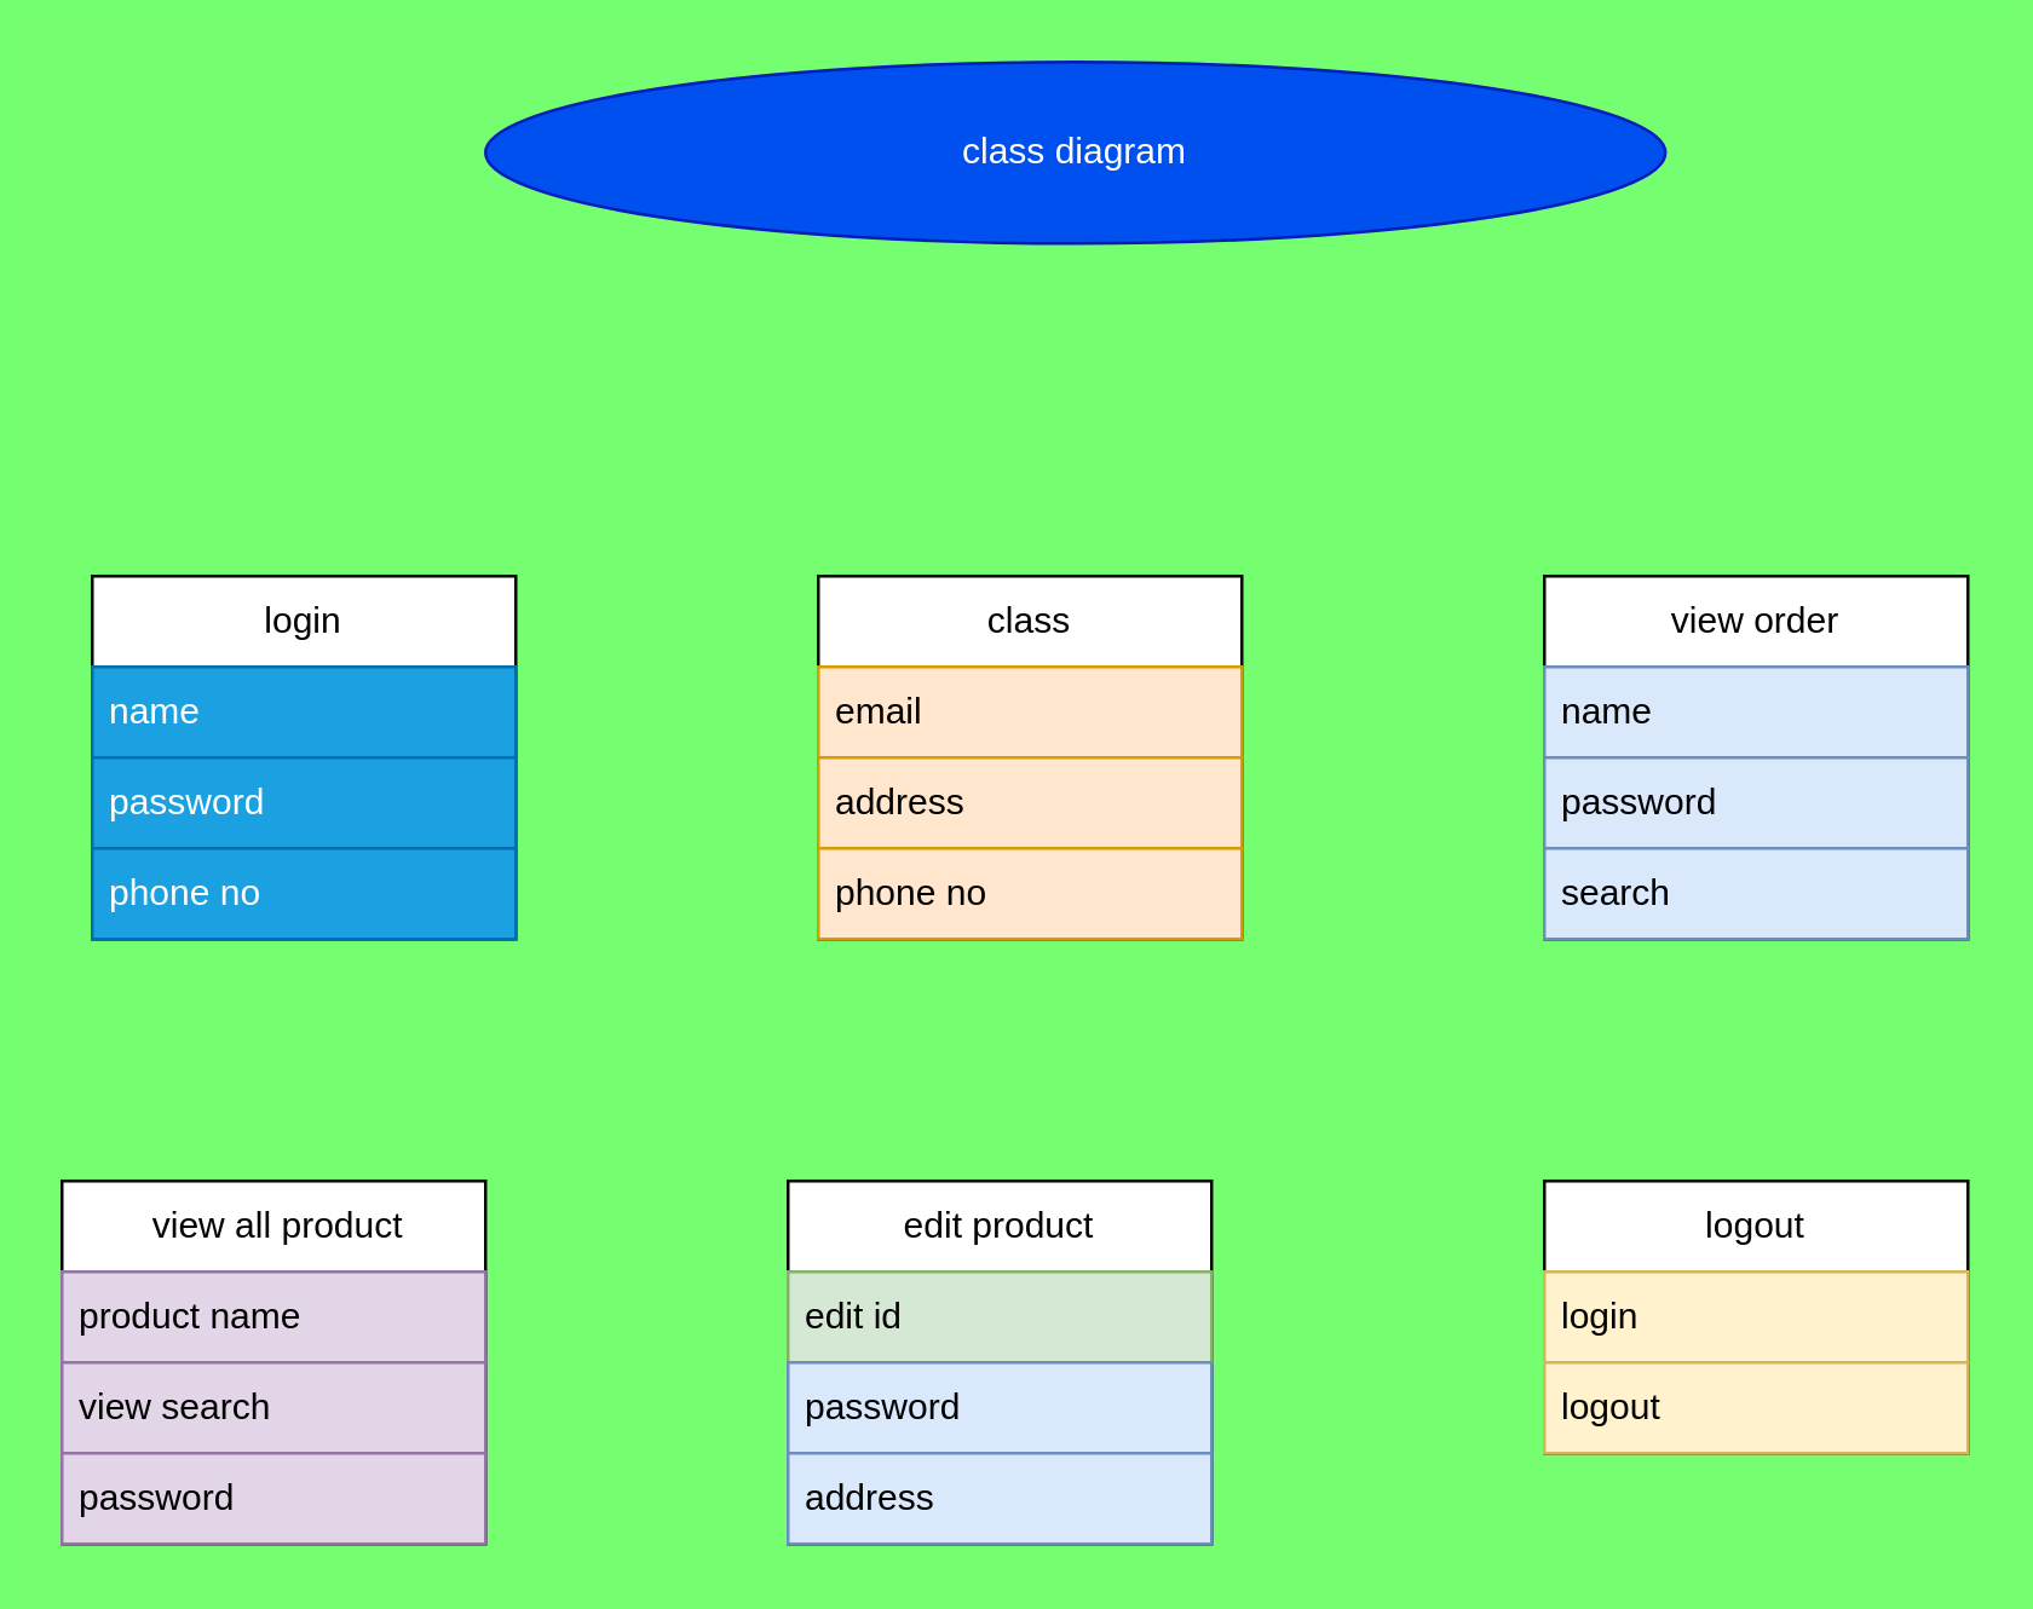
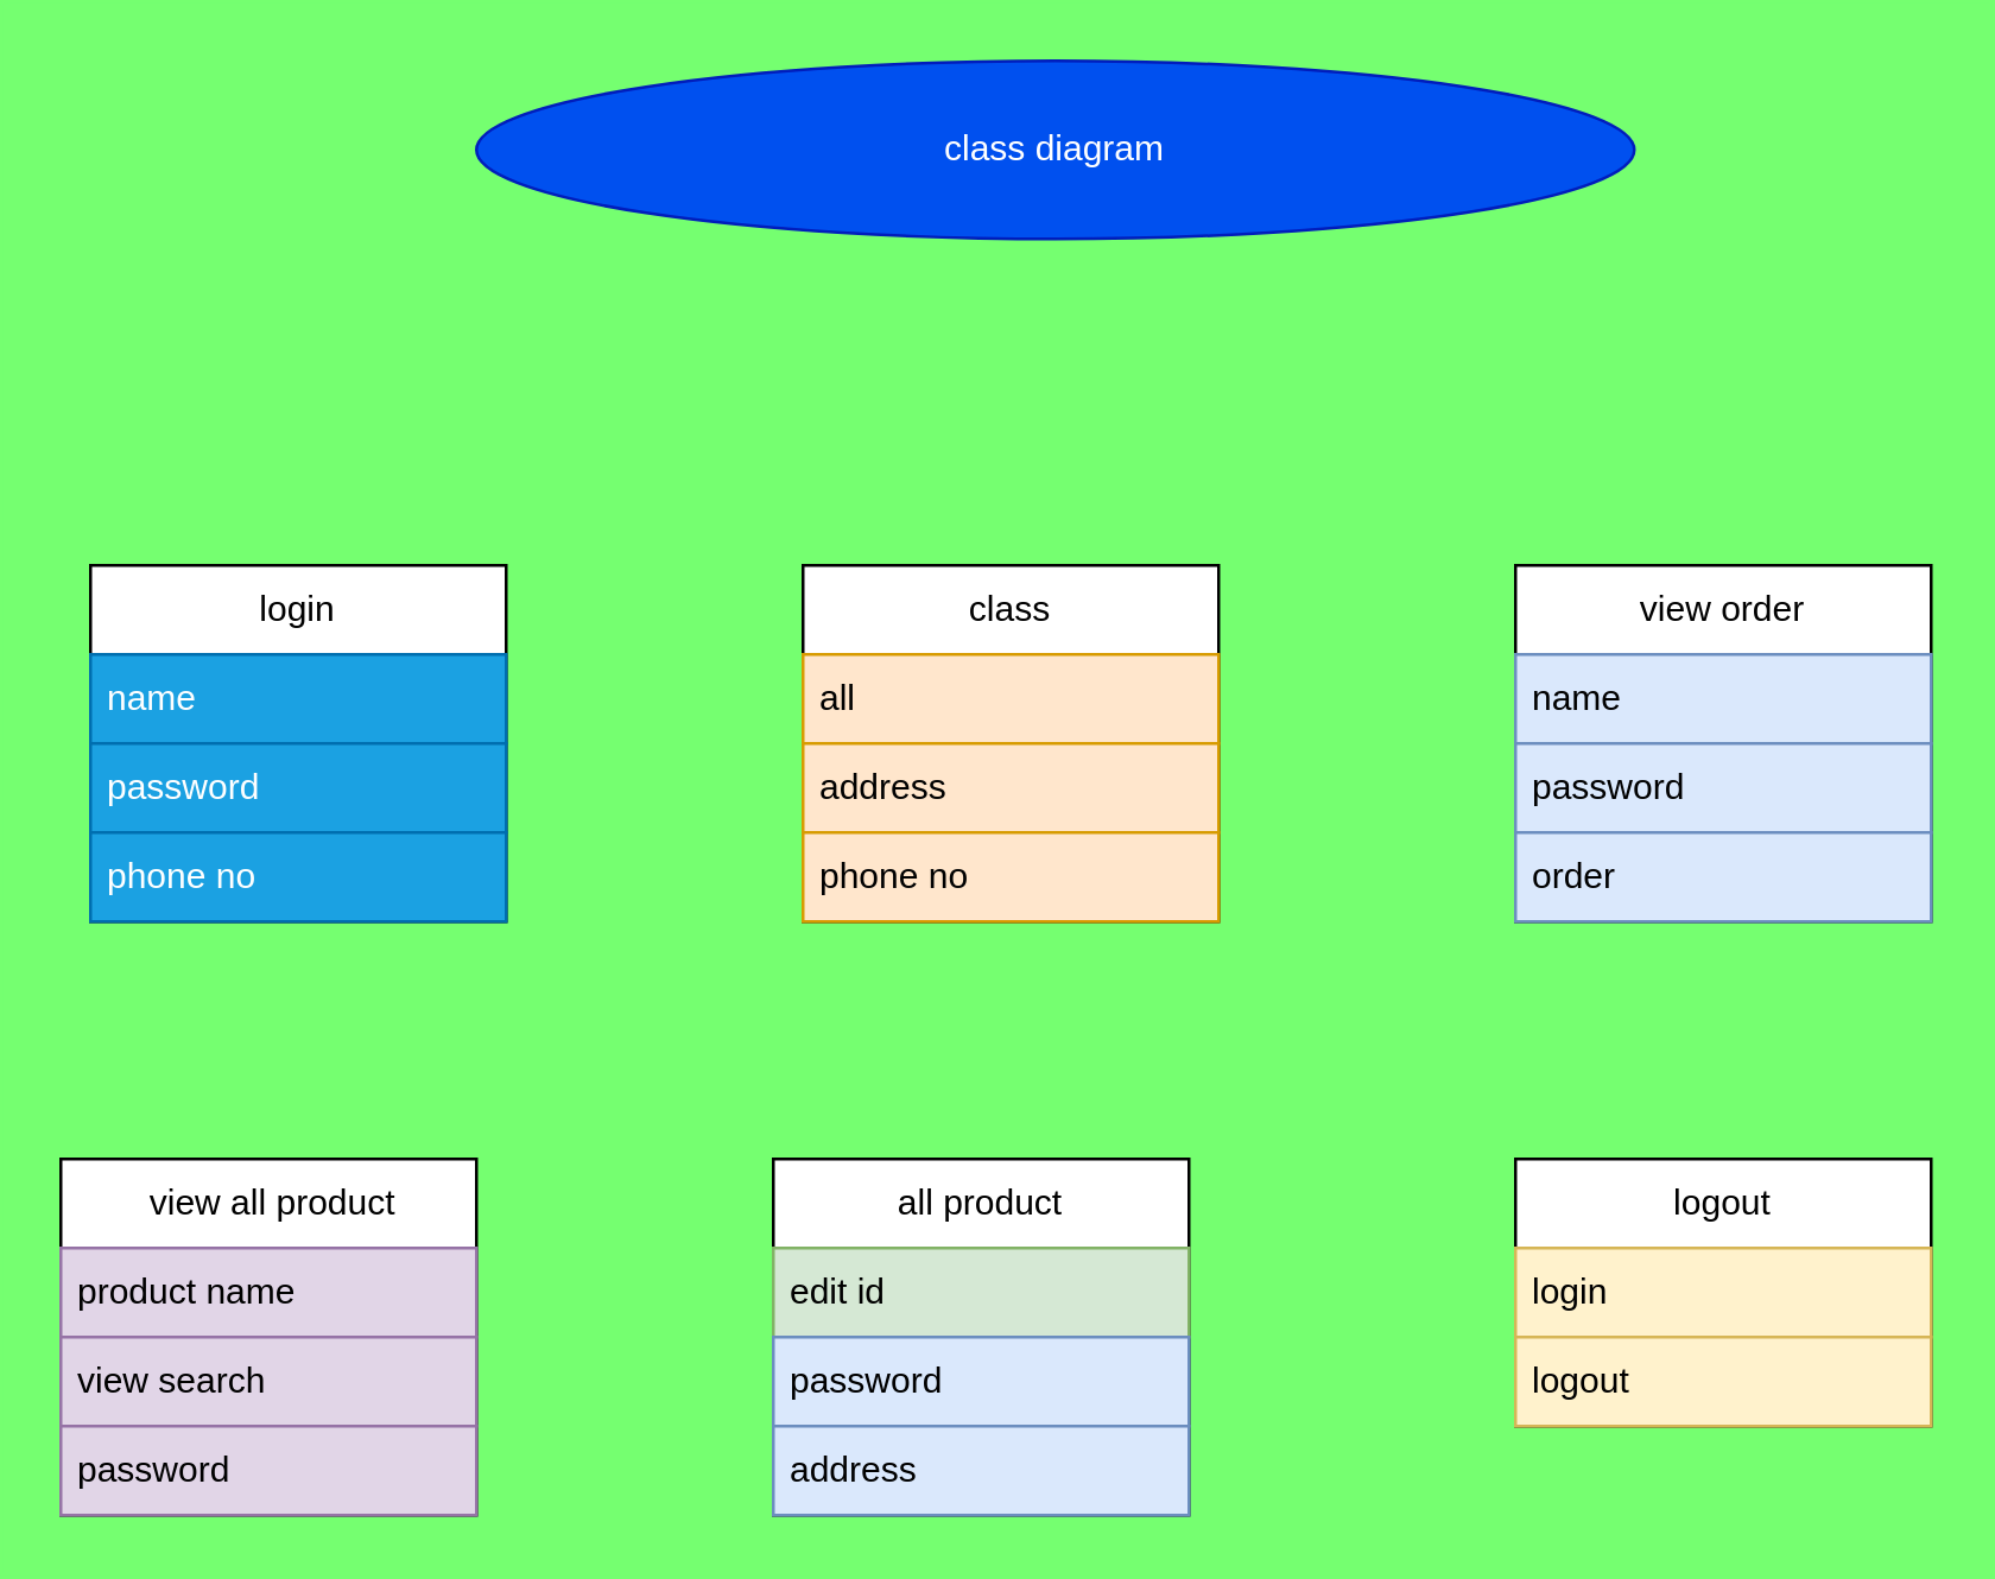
  <mxCell id="0" />
  <mxCell id="1" parent="0" />
  <mxCell id="2" value="login" style="swimlane;fontStyle=0;childLayout=stackLayout;horizontal=1;startSize=30;horizontalStack=0;resizeParent=1;resizeParentMax=0;resizeLast=0;collapsible=1;marginBottom=0;whiteSpace=wrap;html=1;" vertex="1" parent="1"><mxGeometry x="30" y="190" width="140" height="120" as="geometry" /></mxCell>
  <mxCell id="3" value="name" style="text;strokeColor=#006EAF;fillColor=#1ba1e2;align=left;verticalAlign=middle;spacingLeft=4;spacingRight=4;overflow=hidden;points=[[0,0.5],[1,0.5]];portConstraint=eastwest;rotatable=0;whiteSpace=wrap;html=1;fontColor=#ffffff;" vertex="1" parent="2"><mxGeometry y="30" width="140" height="30" as="geometry" /></mxCell>
  <mxCell id="4" value="password" style="text;strokeColor=#006EAF;fillColor=#1ba1e2;align=left;verticalAlign=middle;spacingLeft=4;spacingRight=4;overflow=hidden;points=[[0,0.5],[1,0.5]];portConstraint=eastwest;rotatable=0;whiteSpace=wrap;html=1;fontColor=#ffffff;" vertex="1" parent="2"><mxGeometry y="60" width="140" height="30" as="geometry" /></mxCell>
  <mxCell id="5" value="phone no" style="text;strokeColor=#006EAF;fillColor=#1ba1e2;align=left;verticalAlign=middle;spacingLeft=4;spacingRight=4;overflow=hidden;points=[[0,0.5],[1,0.5]];portConstraint=eastwest;rotatable=0;whiteSpace=wrap;html=1;fontColor=#ffffff;" vertex="1" parent="2"><mxGeometry y="90" width="140" height="30" as="geometry" /></mxCell>
  <mxCell id="6" value="class" style="swimlane;fontStyle=0;childLayout=stackLayout;horizontal=1;startSize=30;horizontalStack=0;resizeParent=1;resizeParentMax=0;resizeLast=0;collapsible=1;marginBottom=0;whiteSpace=wrap;html=1;" vertex="1" parent="1"><mxGeometry x="270" y="190" width="140" height="120" as="geometry" /></mxCell>
- <mxCell id="7" value="email" style="text;strokeColor=#d79b00;fillColor=#ffe6cc;align=left;verticalAlign=middle;spacingLeft=4;spacingRight=4;overflow=hidden;points=[[0,0.5],[1,0.5]];portConstraint=eastwest;rotatable=0;whiteSpace=wrap;html=1;" vertex="1" parent="6"><mxGeometry y="30" width="140" height="30" as="geometry" /></mxCell>
+ <mxCell id="7" value="all" style="text;strokeColor=#d79b00;fillColor=#ffe6cc;align=left;verticalAlign=middle;spacingLeft=4;spacingRight=4;overflow=hidden;points=[[0,0.5],[1,0.5]];portConstraint=eastwest;rotatable=0;whiteSpace=wrap;html=1;" vertex="1" parent="6"><mxGeometry y="30" width="140" height="30" as="geometry" /></mxCell>
  <mxCell id="8" value="address" style="text;strokeColor=#d79b00;fillColor=#ffe6cc;align=left;verticalAlign=middle;spacingLeft=4;spacingRight=4;overflow=hidden;points=[[0,0.5],[1,0.5]];portConstraint=eastwest;rotatable=0;whiteSpace=wrap;html=1;" vertex="1" parent="6"><mxGeometry y="60" width="140" height="30" as="geometry" /></mxCell>
  <mxCell id="9" value="phone no" style="text;strokeColor=#d79b00;fillColor=#ffe6cc;align=left;verticalAlign=middle;spacingLeft=4;spacingRight=4;overflow=hidden;points=[[0,0.5],[1,0.5]];portConstraint=eastwest;rotatable=0;whiteSpace=wrap;html=1;" vertex="1" parent="6"><mxGeometry y="90" width="140" height="30" as="geometry" /></mxCell>
  <mxCell id="10" value="view order" style="swimlane;fontStyle=0;childLayout=stackLayout;horizontal=1;startSize=30;horizontalStack=0;resizeParent=1;resizeParentMax=0;resizeLast=0;collapsible=1;marginBottom=0;whiteSpace=wrap;html=1;" vertex="1" parent="1"><mxGeometry x="510" y="190" width="140" height="120" as="geometry" /></mxCell>
  <mxCell id="11" value="name" style="text;strokeColor=#6c8ebf;fillColor=#dae8fc;align=left;verticalAlign=middle;spacingLeft=4;spacingRight=4;overflow=hidden;points=[[0,0.5],[1,0.5]];portConstraint=eastwest;rotatable=0;whiteSpace=wrap;html=1;" vertex="1" parent="10"><mxGeometry y="30" width="140" height="30" as="geometry" /></mxCell>
  <mxCell id="12" value="password" style="text;strokeColor=#6c8ebf;fillColor=#dae8fc;align=left;verticalAlign=middle;spacingLeft=4;spacingRight=4;overflow=hidden;points=[[0,0.5],[1,0.5]];portConstraint=eastwest;rotatable=0;whiteSpace=wrap;html=1;" vertex="1" parent="10"><mxGeometry y="60" width="140" height="30" as="geometry" /></mxCell>
- <mxCell id="13" value="search" style="text;strokeColor=#6c8ebf;fillColor=#dae8fc;align=left;verticalAlign=middle;spacingLeft=4;spacingRight=4;overflow=hidden;points=[[0,0.5],[1,0.5]];portConstraint=eastwest;rotatable=0;whiteSpace=wrap;html=1;" vertex="1" parent="10"><mxGeometry y="90" width="140" height="30" as="geometry" /></mxCell>
+ <mxCell id="13" value="order" style="text;strokeColor=#6c8ebf;fillColor=#dae8fc;align=left;verticalAlign=middle;spacingLeft=4;spacingRight=4;overflow=hidden;points=[[0,0.5],[1,0.5]];portConstraint=eastwest;rotatable=0;whiteSpace=wrap;html=1;" vertex="1" parent="10"><mxGeometry y="90" width="140" height="30" as="geometry" /></mxCell>
  <mxCell id="14" value="&amp;nbsp;view all product" style="swimlane;fontStyle=0;childLayout=stackLayout;horizontal=1;startSize=30;horizontalStack=0;resizeParent=1;resizeParentMax=0;resizeLast=0;collapsible=1;marginBottom=0;whiteSpace=wrap;html=1;" vertex="1" parent="1"><mxGeometry x="20" y="390" width="140" height="120" as="geometry" /></mxCell>
  <mxCell id="15" value="product name" style="text;strokeColor=#9673a6;fillColor=#e1d5e7;align=left;verticalAlign=middle;spacingLeft=4;spacingRight=4;overflow=hidden;points=[[0,0.5],[1,0.5]];portConstraint=eastwest;rotatable=0;whiteSpace=wrap;html=1;" vertex="1" parent="14"><mxGeometry y="30" width="140" height="30" as="geometry" /></mxCell>
  <mxCell id="16" value="view search" style="text;strokeColor=#9673a6;fillColor=#e1d5e7;align=left;verticalAlign=middle;spacingLeft=4;spacingRight=4;overflow=hidden;points=[[0,0.5],[1,0.5]];portConstraint=eastwest;rotatable=0;whiteSpace=wrap;html=1;" vertex="1" parent="14"><mxGeometry y="60" width="140" height="30" as="geometry" /></mxCell>
  <mxCell id="17" value="password" style="text;strokeColor=#9673a6;fillColor=#e1d5e7;align=left;verticalAlign=middle;spacingLeft=4;spacingRight=4;overflow=hidden;points=[[0,0.5],[1,0.5]];portConstraint=eastwest;rotatable=0;whiteSpace=wrap;html=1;" vertex="1" parent="14"><mxGeometry y="90" width="140" height="30" as="geometry" /></mxCell>
- <mxCell id="18" value="edit product" style="swimlane;fontStyle=0;childLayout=stackLayout;horizontal=1;startSize=30;horizontalStack=0;resizeParent=1;resizeParentMax=0;resizeLast=0;collapsible=1;marginBottom=0;whiteSpace=wrap;html=1;" vertex="1" parent="1"><mxGeometry x="260" y="390" width="140" height="120" as="geometry" /></mxCell>
+ <mxCell id="18" value="all product" style="swimlane;fontStyle=0;childLayout=stackLayout;horizontal=1;startSize=30;horizontalStack=0;resizeParent=1;resizeParentMax=0;resizeLast=0;collapsible=1;marginBottom=0;whiteSpace=wrap;html=1;" vertex="1" parent="1"><mxGeometry x="260" y="390" width="140" height="120" as="geometry" /></mxCell>
  <mxCell id="19" value="edit id" style="text;strokeColor=#82b366;fillColor=#d5e8d4;align=left;verticalAlign=middle;spacingLeft=4;spacingRight=4;overflow=hidden;points=[[0,0.5],[1,0.5]];portConstraint=eastwest;rotatable=0;whiteSpace=wrap;html=1;" vertex="1" parent="18"><mxGeometry y="30" width="140" height="30" as="geometry" /></mxCell>
  <mxCell id="20" value="password" style="text;strokeColor=#6c8ebf;fillColor=#dae8fc;align=left;verticalAlign=middle;spacingLeft=4;spacingRight=4;overflow=hidden;points=[[0,0.5],[1,0.5]];portConstraint=eastwest;rotatable=0;whiteSpace=wrap;html=1;" vertex="1" parent="18"><mxGeometry y="60" width="140" height="30" as="geometry" /></mxCell>
  <mxCell id="21" value="address" style="text;strokeColor=#6c8ebf;fillColor=#dae8fc;align=left;verticalAlign=middle;spacingLeft=4;spacingRight=4;overflow=hidden;points=[[0,0.5],[1,0.5]];portConstraint=eastwest;rotatable=0;whiteSpace=wrap;html=1;" vertex="1" parent="18"><mxGeometry y="90" width="140" height="30" as="geometry" /></mxCell>
  <mxCell id="22" value="logout" style="swimlane;fontStyle=0;childLayout=stackLayout;horizontal=1;startSize=30;horizontalStack=0;resizeParent=1;resizeParentMax=0;resizeLast=0;collapsible=1;marginBottom=0;whiteSpace=wrap;html=1;" vertex="1" parent="1"><mxGeometry x="510" y="390" width="140" height="90" as="geometry" /></mxCell>
  <mxCell id="23" value="login" style="text;strokeColor=#d6b656;fillColor=#fff2cc;align=left;verticalAlign=middle;spacingLeft=4;spacingRight=4;overflow=hidden;points=[[0,0.5],[1,0.5]];portConstraint=eastwest;rotatable=0;whiteSpace=wrap;html=1;" vertex="1" parent="22"><mxGeometry y="30" width="140" height="30" as="geometry" /></mxCell>
  <mxCell id="24" value="logout" style="text;strokeColor=#d6b656;fillColor=#fff2cc;align=left;verticalAlign=middle;spacingLeft=4;spacingRight=4;overflow=hidden;points=[[0,0.5],[1,0.5]];portConstraint=eastwest;rotatable=0;whiteSpace=wrap;html=1;" vertex="1" parent="22"><mxGeometry y="60" width="140" height="30" as="geometry" /></mxCell>
  <mxCell id="25" value="class diagram" style="ellipse;whiteSpace=wrap;html=1;fillColor=#0050ef;fontColor=#ffffff;strokeColor=#001DBC;" vertex="1" parent="1"><mxGeometry x="160" y="20" width="390" height="60" as="geometry" /></mxCell>
